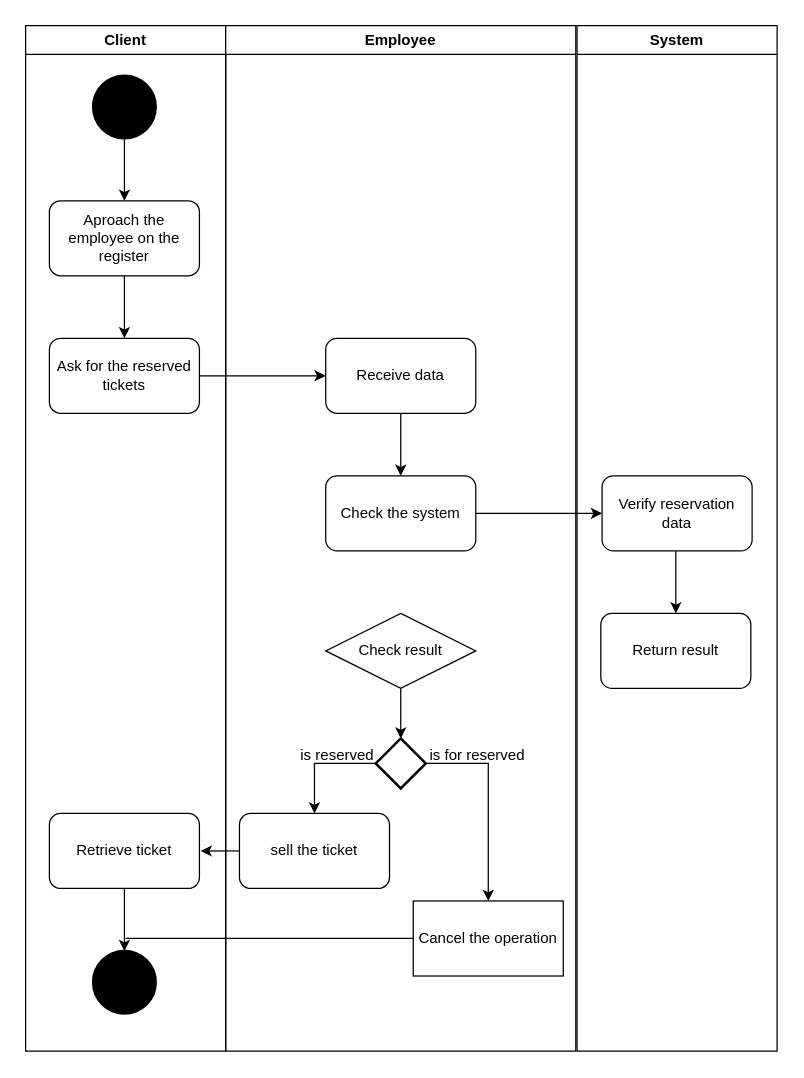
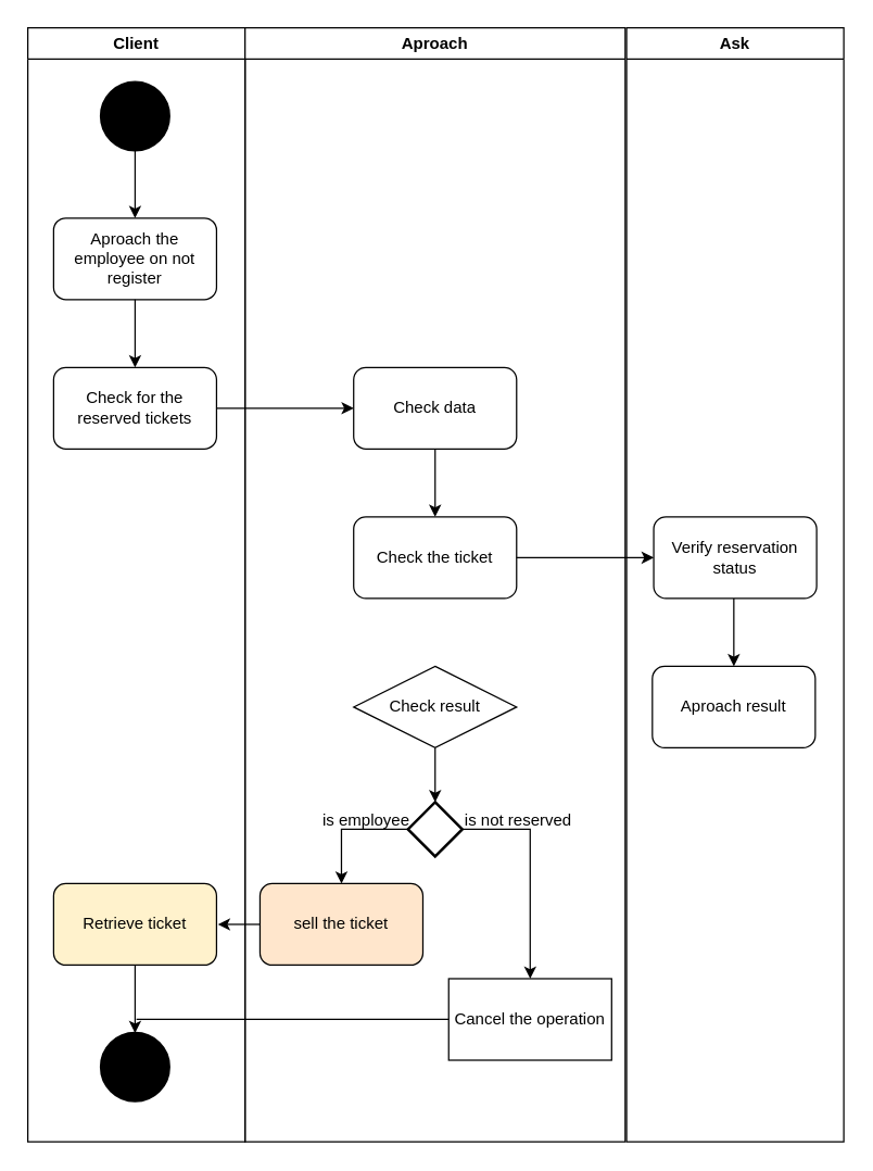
  <mxCell id="0" />
  <mxCell id="1" parent="0" />
  <mxCell id="2" value="" style="strokeWidth=2;html=1;shape=mxgraph.flowchart.start_2;whiteSpace=wrap;fillColor=#000000;" vertex="1" parent="1"><mxGeometry x="74" y="60" width="50" height="50" as="geometry" /></mxCell>
  <mxCell id="3" value="" style="endArrow=classic;html=1;rounded=0;exitX=0.5;exitY=1;exitDx=0;exitDy=0;exitPerimeter=0;" edge="1" parent="1" source="2"><mxGeometry width="50" height="50" relative="1" as="geometry"><mxPoint x="264" y="340" as="sourcePoint" /><mxPoint x="99" y="160" as="targetPoint" /></mxGeometry></mxCell>
- <mxCell id="4" value="Aproach the employee on the register" style="rounded=1;whiteSpace=wrap;html=1;" vertex="1" parent="1"><mxGeometry x="39" y="160" width="120" height="60" as="geometry" /></mxCell>
+ <mxCell id="4" value="Aproach the employee on not register" style="rounded=1;whiteSpace=wrap;html=1;" vertex="1" parent="1"><mxGeometry x="39" y="160" width="120" height="60" as="geometry" /></mxCell>
  <mxCell id="5" value="" style="endArrow=classic;html=1;rounded=0;exitX=0.5;exitY=1;exitDx=0;exitDy=0;exitPerimeter=0;" edge="1" parent="1"><mxGeometry width="50" height="50" relative="1" as="geometry"><mxPoint x="99" y="220" as="sourcePoint" /><mxPoint x="99" y="270" as="targetPoint" /></mxGeometry></mxCell>
- <mxCell id="6" value="Ask for the reserved tickets" style="rounded=1;whiteSpace=wrap;html=1;" vertex="1" parent="1"><mxGeometry x="39" y="270" width="120" height="60" as="geometry" /></mxCell>
+ <mxCell id="6" value="Check for the reserved tickets" style="rounded=1;whiteSpace=wrap;html=1;" vertex="1" parent="1"><mxGeometry x="39" y="270" width="120" height="60" as="geometry" /></mxCell>
  <mxCell id="7" value="" style="endArrow=classic;html=1;rounded=0;exitX=1;exitY=0.5;exitDx=0;exitDy=0;" edge="1" parent="1" source="6"><mxGeometry width="50" height="50" relative="1" as="geometry"><mxPoint x="310" y="240" as="sourcePoint" /><mxPoint x="260" y="300" as="targetPoint" /></mxGeometry></mxCell>
- <mxCell id="8" value="Receive data" style="rounded=1;whiteSpace=wrap;html=1;" vertex="1" parent="1"><mxGeometry x="260" y="270" width="120" height="60" as="geometry" /></mxCell>
+ <mxCell id="8" value="Check data" style="rounded=1;whiteSpace=wrap;html=1;" vertex="1" parent="1"><mxGeometry x="260" y="270" width="120" height="60" as="geometry" /></mxCell>
  <mxCell id="9" value="" style="endArrow=classic;html=1;rounded=0;exitX=0.5;exitY=1;exitDx=0;exitDy=0;exitPerimeter=0;" edge="1" parent="1"><mxGeometry width="50" height="50" relative="1" as="geometry"><mxPoint x="320" y="330" as="sourcePoint" /><mxPoint x="320" y="380" as="targetPoint" /></mxGeometry></mxCell>
- <mxCell id="10" value="Check the system" style="rounded=1;whiteSpace=wrap;html=1;" vertex="1" parent="1"><mxGeometry x="260" y="380" width="120" height="60" as="geometry" /></mxCell>
+ <mxCell id="10" value="Check the ticket" style="rounded=1;whiteSpace=wrap;html=1;" vertex="1" parent="1"><mxGeometry x="260" y="380" width="120" height="60" as="geometry" /></mxCell>
  <mxCell id="11" value="" style="endArrow=classic;html=1;rounded=0;exitX=1;exitY=0.5;exitDx=0;exitDy=0;" edge="1" parent="1"><mxGeometry width="50" height="50" relative="1" as="geometry"><mxPoint x="380" y="410" as="sourcePoint" /><mxPoint x="481" y="410" as="targetPoint" /></mxGeometry></mxCell>
- <mxCell id="12" value="Verify reservation data" style="rounded=1;whiteSpace=wrap;html=1;" vertex="1" parent="1"><mxGeometry x="481" y="380" width="120" height="60" as="geometry" /></mxCell>
+ <mxCell id="12" value="Verify reservation status" style="rounded=1;whiteSpace=wrap;html=1;" vertex="1" parent="1"><mxGeometry x="481" y="380" width="120" height="60" as="geometry" /></mxCell>
  <mxCell id="13" value="" style="endArrow=classic;html=1;rounded=0;exitX=0.5;exitY=1;exitDx=0;exitDy=0;exitPerimeter=0;" edge="1" parent="1"><mxGeometry width="50" height="50" relative="1" as="geometry"><mxPoint x="540" y="440" as="sourcePoint" /><mxPoint x="540" y="490" as="targetPoint" /></mxGeometry></mxCell>
- <mxCell id="14" value="Return result" style="rounded=1;whiteSpace=wrap;html=1;" vertex="1" parent="1"><mxGeometry x="480" y="490" width="120" height="60" as="geometry" /></mxCell>
+ <mxCell id="14" value="Aproach result" style="rounded=1;whiteSpace=wrap;html=1;" vertex="1" parent="1"><mxGeometry x="480" y="490" width="120" height="60" as="geometry" /></mxCell>
  <mxCell id="15" value="Check result" style="rhombus;whiteSpace=wrap;html=1;" vertex="1" parent="1"><mxGeometry x="260" y="490" width="120" height="60" as="geometry" /></mxCell>
  <mxCell id="16" value="" style="strokeWidth=2;html=1;shape=mxgraph.flowchart.decision;whiteSpace=wrap;" vertex="1" parent="1"><mxGeometry x="300" y="590" width="40" height="40" as="geometry" /></mxCell>
  <mxCell id="17" value="" style="endArrow=classic;html=1;rounded=0;entryX=0.5;entryY=0;entryDx=0;entryDy=0;entryPerimeter=0;exitX=0.5;exitY=1;exitDx=0;exitDy=0;" edge="1" parent="1" source="15" target="16"><mxGeometry width="50" height="50" relative="1" as="geometry"><mxPoint x="300" y="500" as="sourcePoint" /><mxPoint x="350" y="450" as="targetPoint" /></mxGeometry></mxCell>
  <mxCell id="18" value="" style="endArrow=classic;html=1;rounded=0;exitX=0;exitY=0.5;exitDx=0;exitDy=0;exitPerimeter=0;" edge="1" parent="1" source="16"><mxGeometry width="50" height="50" relative="1" as="geometry"><mxPoint x="270" y="640" as="sourcePoint" /><mxPoint x="251" y="650" as="targetPoint" /><Array as="points"><mxPoint x="251" y="610" /></Array></mxGeometry></mxCell>
- <mxCell id="19" value="sell the ticket" style="rounded=1;whiteSpace=wrap;html=1;" vertex="1" parent="1"><mxGeometry x="191" y="650" width="120" height="60" as="geometry" /></mxCell>
- <mxCell id="20" value="is reserved" style="text;html=1;align=center;verticalAlign=middle;whiteSpace=wrap;rounded=0;" vertex="1" parent="1"><mxGeometry x="226.5" y="589" width="85" height="30" as="geometry" /></mxCell>
+ <mxCell id="19" value="sell the ticket" style="rounded=1;whiteSpace=wrap;html=1;fillColor=#ffe6cc;" vertex="1" parent="1"><mxGeometry x="191" y="650" width="120" height="60" as="geometry" /></mxCell>
+ <mxCell id="20" value="is employee" style="text;html=1;align=center;verticalAlign=middle;whiteSpace=wrap;rounded=0;" vertex="1" parent="1"><mxGeometry x="226.5" y="589" width="85" height="30" as="geometry" /></mxCell>
  <mxCell id="21" value="" style="endArrow=classic;html=1;rounded=0;exitX=1;exitY=0.5;exitDx=0;exitDy=0;exitPerimeter=0;entryX=0.5;entryY=0;entryDx=0;entryDy=0;" edge="1" parent="1" source="16" target="22"><mxGeometry width="50" height="50" relative="1" as="geometry"><mxPoint x="320" y="680" as="sourcePoint" /><mxPoint x="390" y="650" as="targetPoint" /><Array as="points"><mxPoint x="390" y="610" /></Array></mxGeometry></mxCell>
  <mxCell id="22" value="Cancel the operation" style="whiteSpace=wrap;html=1;rounded=0;" vertex="1" parent="1"><mxGeometry x="330" y="720" width="120" height="60" as="geometry" /></mxCell>
- <mxCell id="23" value="is for reserved" style="text;html=1;align=center;verticalAlign=middle;whiteSpace=wrap;rounded=0;" vertex="1" parent="1"><mxGeometry x="338.5" y="589" width="85" height="30" as="geometry" /></mxCell>
- <mxCell id="24" value="Retrieve ticket" style="rounded=1;whiteSpace=wrap;html=1;" vertex="1" parent="1"><mxGeometry x="39" y="650" width="120" height="60" as="geometry" /></mxCell>
+ <mxCell id="23" value="is not reserved" style="text;html=1;align=center;verticalAlign=middle;whiteSpace=wrap;rounded=0;" vertex="1" parent="1"><mxGeometry x="338.5" y="589" width="85" height="30" as="geometry" /></mxCell>
+ <mxCell id="24" value="Retrieve ticket" style="rounded=1;whiteSpace=wrap;html=1;fillColor=#fff2cc;" vertex="1" parent="1"><mxGeometry x="39" y="650" width="120" height="60" as="geometry" /></mxCell>
  <mxCell id="25" value="" style="endArrow=classic;html=1;rounded=0;exitX=0;exitY=0.5;exitDx=0;exitDy=0;" edge="1" parent="1" source="19"><mxGeometry width="50" height="50" relative="1" as="geometry"><mxPoint x="190" y="670" as="sourcePoint" /><mxPoint x="160" y="680" as="targetPoint" /></mxGeometry></mxCell>
  <mxCell id="26" value="" style="endArrow=classic;html=1;rounded=0;exitX=0.5;exitY=1;exitDx=0;exitDy=0;entryX=0.5;entryY=0;entryDx=0;entryDy=0;entryPerimeter=0;" edge="1" parent="1" source="24" target="27"><mxGeometry width="50" height="50" relative="1" as="geometry"><mxPoint x="114.5" y="740" as="sourcePoint" /><mxPoint x="83.5" y="740" as="targetPoint" /></mxGeometry></mxCell>
  <mxCell id="27" value="" style="strokeWidth=2;html=1;shape=mxgraph.flowchart.start_2;whiteSpace=wrap;fillColor=#000000;" vertex="1" parent="1"><mxGeometry x="74" y="760" width="50" height="50" as="geometry" /></mxCell>
  <mxCell id="28" value="" style="endArrow=none;html=1;rounded=0;entryX=0;entryY=0.5;entryDx=0;entryDy=0;" edge="1" parent="1" target="22"><mxGeometry width="50" height="50" relative="1" as="geometry"><mxPoint x="100" y="750" as="sourcePoint" /><mxPoint x="250" y="750" as="targetPoint" /></mxGeometry></mxCell>
  <mxCell id="29" value="Client" style="swimlane;whiteSpace=wrap;html=1;" vertex="1" parent="1"><mxGeometry x="20" y="20" width="160" height="820" as="geometry" /></mxCell>
- <mxCell id="30" value="Employee" style="swimlane;whiteSpace=wrap;html=1;" vertex="1" parent="1"><mxGeometry x="180" y="20" width="280" height="820" as="geometry" /></mxCell>
- <mxCell id="31" value="System" style="swimlane;whiteSpace=wrap;html=1;" vertex="1" parent="1"><mxGeometry x="461" y="20" width="160" height="820" as="geometry" /></mxCell>
+ <mxCell id="30" value="Aproach" style="swimlane;whiteSpace=wrap;html=1;" vertex="1" parent="1"><mxGeometry x="180" y="20" width="280" height="820" as="geometry" /></mxCell>
+ <mxCell id="31" value="Ask" style="swimlane;whiteSpace=wrap;html=1;" vertex="1" parent="1"><mxGeometry x="461" y="20" width="160" height="820" as="geometry" /></mxCell>
